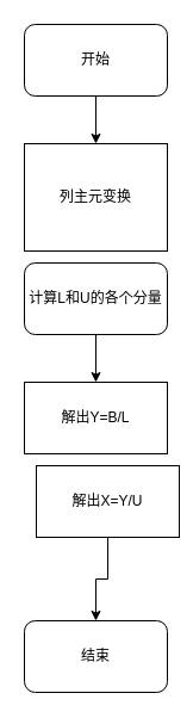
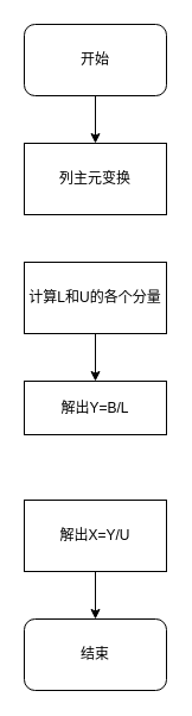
  <mxCell id="0" />
  <mxCell id="1" parent="0" />
  <mxCell id="2" style="edgeStyle=orthogonalEdgeStyle;rounded=0;orthogonalLoop=1;jettySize=auto;html=1;exitX=0.5;exitY=1;exitDx=0;exitDy=0;entryX=0.5;entryY=0;entryDx=0;entryDy=0;" edge="1" parent="1" source="3" target="4"><mxGeometry relative="1" as="geometry" /></mxCell>
  <mxCell id="3" value="开始" style="rounded=1;whiteSpace=wrap;html=1;" vertex="1" parent="1"><mxGeometry x="20" y="20" width="120" height="60" as="geometry" /></mxCell>
- <mxCell id="4" value="列主元变换" style="rounded=0;whiteSpace=wrap;html=1;" vertex="1" parent="1"><mxGeometry x="20" y="120" width="120" height="90" as="geometry" /></mxCell>
+ <mxCell id="4" value="列主元变换" style="rounded=0;whiteSpace=wrap;html=1;" vertex="1" parent="1"><mxGeometry x="20" y="120" width="120" height="60" as="geometry" /></mxCell>
  <mxCell id="5" style="edgeStyle=orthogonalEdgeStyle;rounded=0;orthogonalLoop=1;jettySize=auto;html=1;exitX=0.5;exitY=1;exitDx=0;exitDy=0;entryX=0.5;entryY=0;entryDx=0;entryDy=0;" edge="1" parent="1" source="6" target="7"><mxGeometry relative="1" as="geometry" /></mxCell>
- <mxCell id="6" value="计算L和U的各个分量" style="whiteSpace=wrap;html=1;rounded=1;" vertex="1" parent="1"><mxGeometry x="20" y="220" width="120" height="60" as="geometry" /></mxCell>
- <mxCell id="7" value="解出Y=B/L" style="rounded=0;whiteSpace=wrap;html=1;" vertex="1" parent="1"><mxGeometry x="20" y="320" width="120" height="60" as="geometry" /></mxCell>
+ <mxCell id="6" value="计算L和U的各个分量" style="rounded=0;whiteSpace=wrap;html=1;" vertex="1" parent="1"><mxGeometry x="20" y="220" width="120" height="60" as="geometry" /></mxCell>
+ <mxCell id="7" value="解出Y=B/L" style="rounded=0;whiteSpace=wrap;html=1;" vertex="1" parent="1"><mxGeometry x="20" y="320" width="120" height="45" as="geometry" /></mxCell>
  <mxCell id="8" style="edgeStyle=orthogonalEdgeStyle;rounded=0;orthogonalLoop=1;jettySize=auto;html=1;exitX=0.5;exitY=1;exitDx=0;exitDy=0;entryX=0.5;entryY=0;entryDx=0;entryDy=0;" edge="1" parent="1" source="9" target="10"><mxGeometry relative="1" as="geometry" /></mxCell>
- <mxCell id="9" value="解出X=Y/U" style="rounded=0;whiteSpace=wrap;html=1;" vertex="1" parent="1"><mxGeometry x="30" y="390" width="120" height="60" as="geometry" /></mxCell>
+ <mxCell id="9" value="解出X=Y/U" style="rounded=0;whiteSpace=wrap;html=1;" vertex="1" parent="1"><mxGeometry x="20" y="420" width="120" height="60" as="geometry" /></mxCell>
  <mxCell id="10" value="结束" style="rounded=1;whiteSpace=wrap;html=1;" vertex="1" parent="1"><mxGeometry x="20" y="520" width="120" height="60" as="geometry" /></mxCell>
